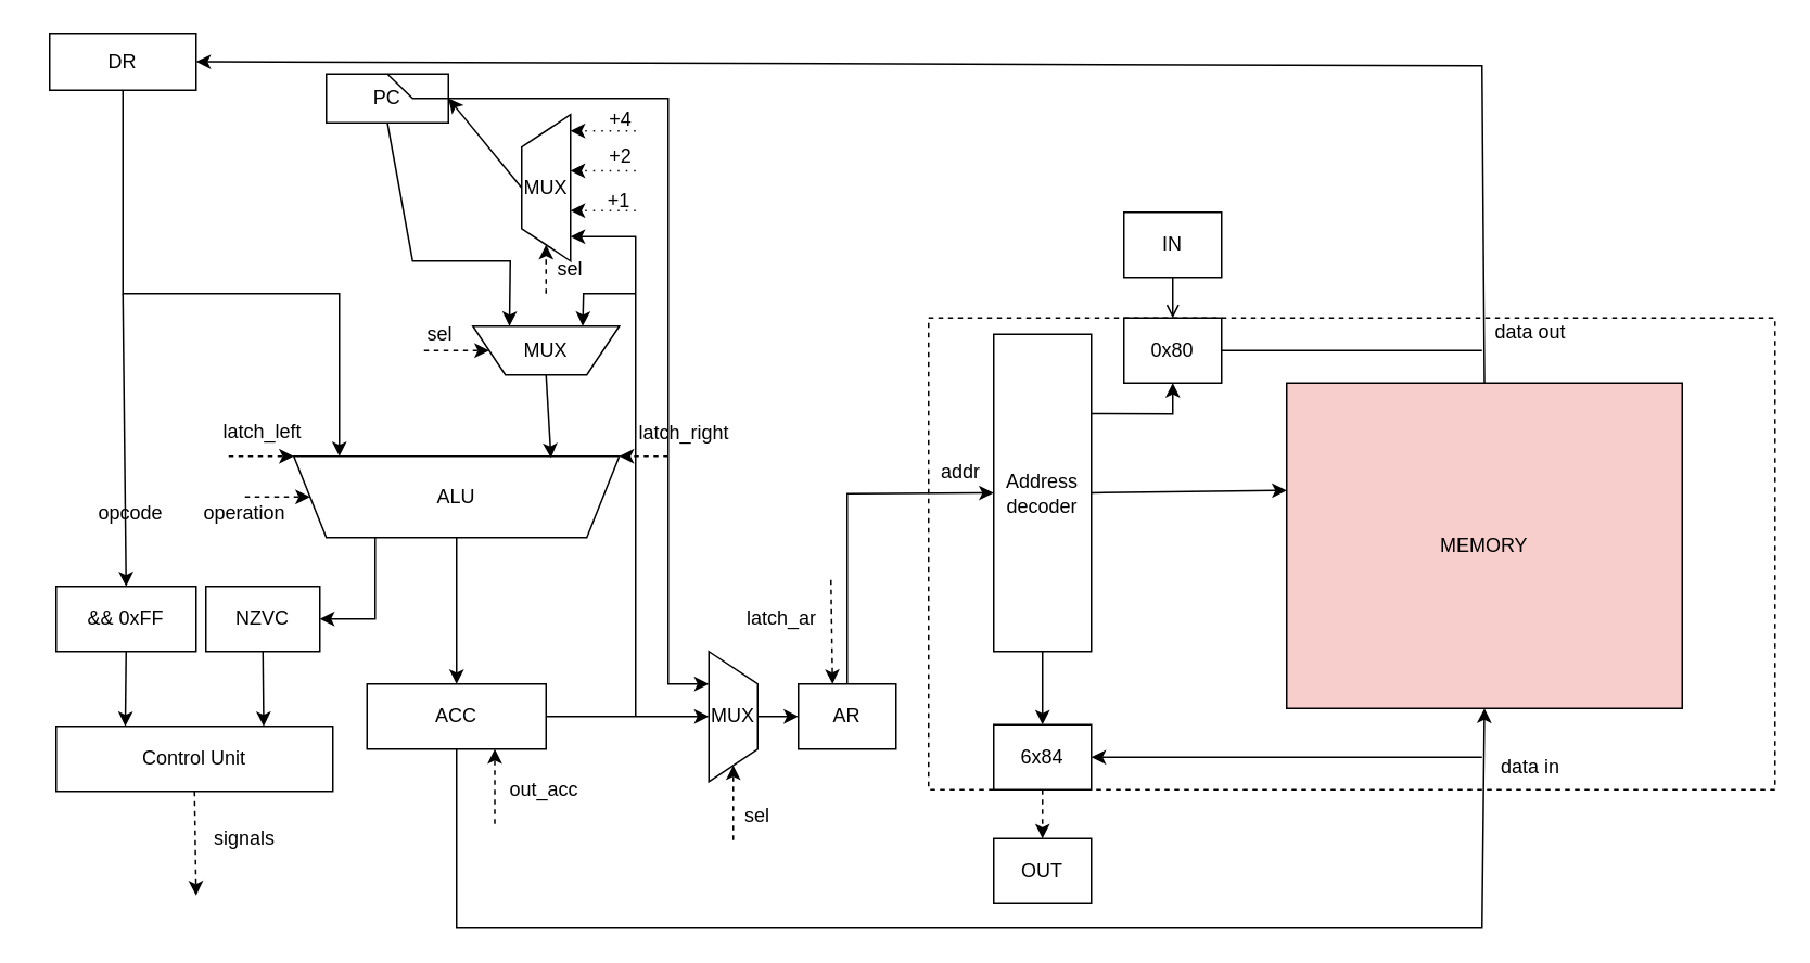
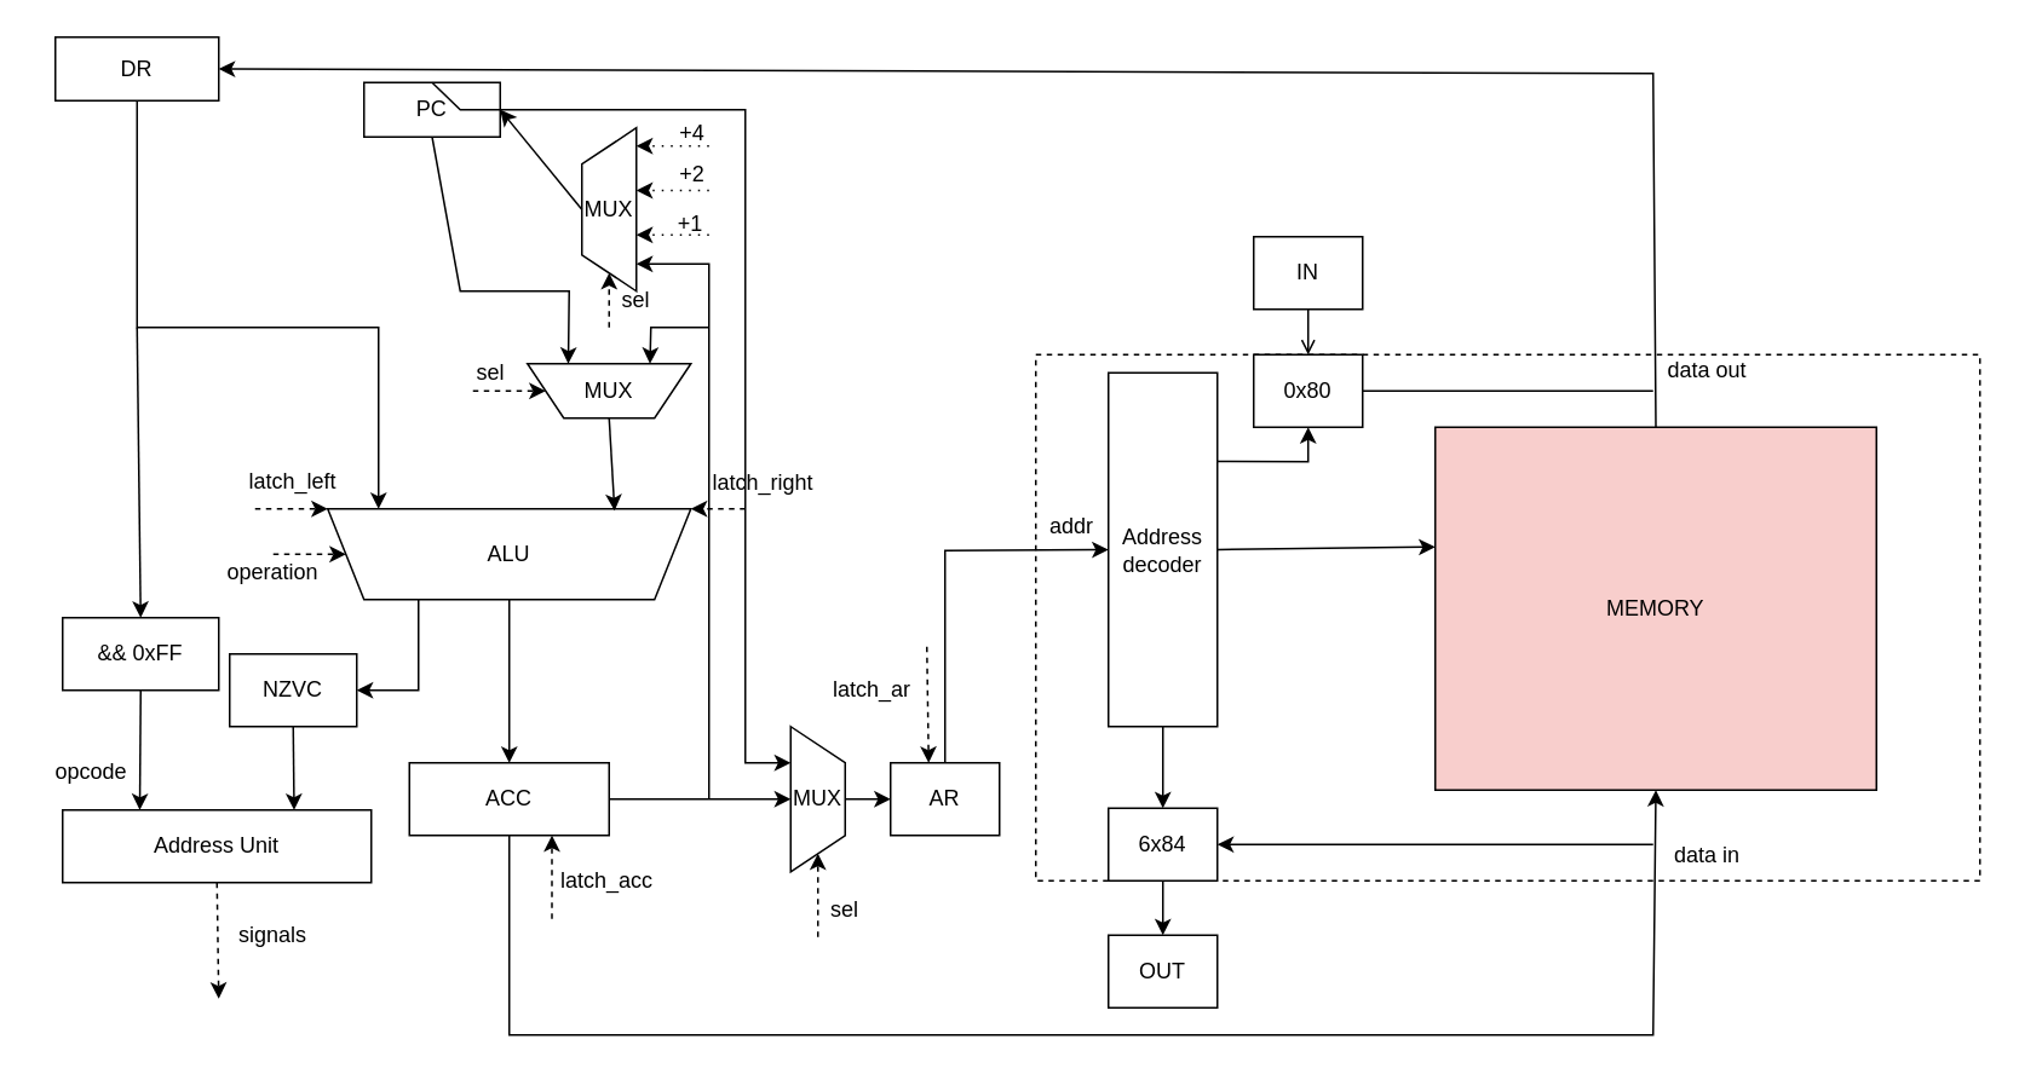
  <mxCell id="0" />
  <mxCell id="1" parent="0" />
  <mxCell id="2" value="ALU" style="shape=trapezoid;perimeter=trapezoidPerimeter;whiteSpace=wrap;html=1;fixedSize=1;horizontal=1;direction=west;" parent="1" vertex="1"><mxGeometry x="180" y="280" width="200" height="50" as="geometry" /></mxCell>
  <mxCell id="3" value="" style="endArrow=classic;html=1;rounded=0;entryX=0.86;entryY=1;entryDx=0;entryDy=0;exitX=0.5;exitY=1;exitDx=0;exitDy=0;entryPerimeter=0;" parent="1" source="35" target="2" edge="1"><mxGeometry width="50" height="50" relative="1" as="geometry"><mxPoint x="360" y="230" as="sourcePoint" /><mxPoint x="330" y="220" as="targetPoint" /><Array as="points"><mxPoint x="75" y="180" /><mxPoint x="208" y="180" /></Array></mxGeometry></mxCell>
  <mxCell id="4" value="ACC" style="rounded=0;whiteSpace=wrap;html=1;" parent="1" vertex="1"><mxGeometry x="225" y="420" width="110" height="40" as="geometry" /></mxCell>
  <mxCell id="5" value="" style="endArrow=classic;html=1;rounded=0;exitX=0.5;exitY=0;exitDx=0;exitDy=0;entryX=0.5;entryY=0;entryDx=0;entryDy=0;" parent="1" source="2" target="4" edge="1"><mxGeometry width="50" height="50" relative="1" as="geometry"><mxPoint x="390" y="280" as="sourcePoint" /><mxPoint x="390" y="323" as="targetPoint" /></mxGeometry></mxCell>
  <mxCell id="6" value="" style="rounded=0;whiteSpace=wrap;html=1;dashed=1;" parent="1" vertex="1"><mxGeometry x="570" y="195" width="520" height="290" as="geometry" /></mxCell>
  <mxCell id="7" value="0x80" style="rounded=0;whiteSpace=wrap;html=1;" parent="1" vertex="1"><mxGeometry x="690" y="195" width="60" height="40" as="geometry" /></mxCell>
  <mxCell id="8" value="6x84" style="rounded=0;whiteSpace=wrap;html=1;" parent="1" vertex="1"><mxGeometry x="610" y="445" width="60" height="40" as="geometry" /></mxCell>
- <mxCell id="9" value="" style="endArrow=classic;html=1;rounded=0;exitX=0.5;exitY=1;exitDx=0;exitDy=0;entryX=0.5;entryY=0;entryDx=0;entryDy=0;dashed=1;" parent="1" source="8" target="11" edge="1"><mxGeometry width="50" height="50" relative="1" as="geometry"><mxPoint x="940" y="345" as="sourcePoint" /><mxPoint x="930" y="315" as="targetPoint" /></mxGeometry></mxCell>
+ <mxCell id="9" value="" style="endArrow=classic;html=1;rounded=0;exitX=0.5;exitY=1;exitDx=0;exitDy=0;entryX=0.5;entryY=0;entryDx=0;entryDy=0;" parent="1" source="8" target="11" edge="1"><mxGeometry width="50" height="50" relative="1" as="geometry"><mxPoint x="940" y="345" as="sourcePoint" /><mxPoint x="930" y="315" as="targetPoint" /></mxGeometry></mxCell>
  <mxCell id="10" value="" style="endArrow=open;html=1;rounded=0;exitX=0.5;exitY=1;exitDx=0;exitDy=0;entryX=0.5;entryY=0;entryDx=0;entryDy=0;" parent="1" source="12" target="7" edge="1"><mxGeometry width="50" height="50" relative="1" as="geometry"><mxPoint x="930" y="365" as="sourcePoint" /><mxPoint x="720" y="155" as="targetPoint" /></mxGeometry></mxCell>
  <mxCell id="11" value="OUT" style="rounded=0;whiteSpace=wrap;html=1;" parent="1" vertex="1"><mxGeometry x="610" y="515" width="60" height="40" as="geometry" /></mxCell>
  <mxCell id="12" value="IN" style="rounded=0;whiteSpace=wrap;html=1;" parent="1" vertex="1"><mxGeometry x="690" y="130" width="60" height="40" as="geometry" /></mxCell>
  <mxCell id="13" value="operation" style="text;html=1;align=center;verticalAlign=middle;whiteSpace=wrap;rounded=0;" parent="1" vertex="1"><mxGeometry x="120" y="300" width="60" height="30" as="geometry" /></mxCell>
  <mxCell id="14" value="" style="endArrow=classic;html=1;rounded=0;entryX=1;entryY=0.5;entryDx=0;entryDy=0;dashed=1;" parent="1" target="2" edge="1"><mxGeometry width="50" height="50" relative="1" as="geometry"><mxPoint x="150" y="305" as="sourcePoint" /><mxPoint x="540" y="340" as="targetPoint" /></mxGeometry></mxCell>
  <mxCell id="15" value="Address decoder" style="rounded=0;whiteSpace=wrap;html=1;" parent="1" vertex="1"><mxGeometry x="610" y="205" width="60" height="195" as="geometry" /></mxCell>
  <mxCell id="16" value="" style="endArrow=classic;html=1;rounded=0;entryX=0.5;entryY=0;entryDx=0;entryDy=0;exitX=0.5;exitY=1;exitDx=0;exitDy=0;" parent="1" source="15" target="8" edge="1"><mxGeometry width="50" height="50" relative="1" as="geometry"><mxPoint x="790" y="365" as="sourcePoint" /><mxPoint x="570" y="325" as="targetPoint" /></mxGeometry></mxCell>
  <mxCell id="17" value="addr" style="text;html=1;align=center;verticalAlign=middle;whiteSpace=wrap;rounded=0;" parent="1" vertex="1"><mxGeometry x="560" y="275" width="60" height="30" as="geometry" /></mxCell>
  <mxCell id="18" value="data in" style="text;html=1;align=center;verticalAlign=middle;whiteSpace=wrap;rounded=0;" parent="1" vertex="1"><mxGeometry x="910" y="456" width="60" height="30" as="geometry" /></mxCell>
  <mxCell id="19" value="AR" style="rounded=0;whiteSpace=wrap;html=1;" parent="1" vertex="1"><mxGeometry x="490" y="420" width="60" height="40" as="geometry" /></mxCell>
  <mxCell id="20" style="edgeStyle=orthogonalEdgeStyle;rounded=0;orthogonalLoop=1;jettySize=auto;html=1;exitX=0.5;exitY=0;exitDx=0;exitDy=0;entryX=0;entryY=0.5;entryDx=0;entryDy=0;" parent="1" source="21" target="19" edge="1"><mxGeometry relative="1" as="geometry"><mxPoint x="520" y="560" as="targetPoint" /></mxGeometry></mxCell>
  <mxCell id="21" value="MUX" style="shape=trapezoid;perimeter=trapezoidPerimeter;whiteSpace=wrap;html=1;fixedSize=1;direction=south;" parent="1" vertex="1"><mxGeometry x="435" y="400" width="30" height="80" as="geometry" /></mxCell>
  <mxCell id="22" value="" style="endArrow=classic;html=1;rounded=0;exitX=0.5;exitY=0;exitDx=0;exitDy=0;entryX=0.21;entryY=0.98;entryDx=0;entryDy=0;entryPerimeter=0;" parent="1" source="24" target="2" edge="1"><mxGeometry width="50" height="50" relative="1" as="geometry"><mxPoint x="500" y="130" as="sourcePoint" /><mxPoint x="420" y="260" as="targetPoint" /></mxGeometry></mxCell>
  <mxCell id="23" value="" style="endArrow=classic;html=1;rounded=0;entryX=0.5;entryY=1;entryDx=0;entryDy=0;exitX=1;exitY=0.5;exitDx=0;exitDy=0;" parent="1" source="4" target="21" edge="1"><mxGeometry width="50" height="50" relative="1" as="geometry"><mxPoint x="410" y="440" as="sourcePoint" /><mxPoint x="540" y="340" as="targetPoint" /><Array as="points" /></mxGeometry></mxCell>
  <mxCell id="24" value="MUX" style="shape=trapezoid;perimeter=trapezoidPerimeter;whiteSpace=wrap;html=1;fixedSize=1;direction=west;" parent="1" vertex="1"><mxGeometry x="290" y="200" width="90" height="30" as="geometry" /></mxCell>
  <mxCell id="25" value="sel" style="text;html=1;align=center;verticalAlign=middle;whiteSpace=wrap;rounded=0;" parent="1" vertex="1"><mxGeometry x="435" y="486" width="60" height="30" as="geometry" /></mxCell>
  <mxCell id="26" value="" style="endArrow=classic;html=1;rounded=0;entryX=1;entryY=0.5;entryDx=0;entryDy=0;dashed=1;exitX=0.25;exitY=1;exitDx=0;exitDy=0;" parent="1" source="25" target="21" edge="1"><mxGeometry width="50" height="50" relative="1" as="geometry"><mxPoint x="435" y="530" as="sourcePoint" /><mxPoint x="540" y="340" as="targetPoint" /></mxGeometry></mxCell>
  <mxCell id="27" value="" style="endArrow=classic;html=1;rounded=0;entryX=1;entryY=0.5;entryDx=0;entryDy=0;dashed=1;" parent="1" target="24" edge="1"><mxGeometry width="50" height="50" relative="1" as="geometry"><mxPoint x="260" y="215" as="sourcePoint" /><mxPoint x="210" y="220.25" as="targetPoint" /></mxGeometry></mxCell>
  <mxCell id="28" value="sel" style="text;html=1;align=center;verticalAlign=middle;whiteSpace=wrap;rounded=0;" parent="1" vertex="1"><mxGeometry x="240" y="190" width="60" height="30" as="geometry" /></mxCell>
  <mxCell id="29" value="PC" style="rounded=0;whiteSpace=wrap;html=1;" parent="1" vertex="1"><mxGeometry x="200" y="45" width="75" height="30" as="geometry" /></mxCell>
  <mxCell id="30" value="" style="endArrow=classic;html=1;rounded=0;entryX=0.75;entryY=1;entryDx=0;entryDy=0;exitX=0.5;exitY=1;exitDx=0;exitDy=0;" parent="1" source="29" target="24" edge="1"><mxGeometry width="50" height="50" relative="1" as="geometry"><mxPoint x="320" y="170" as="sourcePoint" /><mxPoint x="540" y="340" as="targetPoint" /><Array as="points"><mxPoint x="253" y="160" /><mxPoint x="313" y="160" /></Array></mxGeometry></mxCell>
  <mxCell id="31" value="" style="endArrow=classic;html=1;rounded=0;exitX=0.5;exitY=0;exitDx=0;exitDy=0;entryX=0;entryY=0.5;entryDx=0;entryDy=0;" parent="1" source="19" target="15" edge="1"><mxGeometry width="50" height="50" relative="1" as="geometry"><mxPoint x="645" y="560" as="sourcePoint" /><mxPoint x="672" y="260" as="targetPoint" /><Array as="points"><mxPoint x="520" y="303" /></Array></mxGeometry></mxCell>
  <mxCell id="32" value="" style="endArrow=classic;html=1;rounded=0;exitX=1;exitY=0.5;exitDx=0;exitDy=0;entryX=0;entryY=0.33;entryDx=0;entryDy=0;entryPerimeter=0;" parent="1" source="15" target="33" edge="1"><mxGeometry width="50" height="50" relative="1" as="geometry"><mxPoint x="674" y="293" as="sourcePoint" /><mxPoint x="810" y="185" as="targetPoint" /><Array as="points" /></mxGeometry></mxCell>
  <mxCell id="33" value="MEMORY" style="rounded=0;whiteSpace=wrap;html=1;fillColor=#f8cecc;" parent="1" vertex="1"><mxGeometry x="790" y="235" width="243" height="200" as="geometry" /></mxCell>
  <mxCell id="34" value="" style="endArrow=classic;html=1;rounded=0;exitX=1;exitY=0.25;exitDx=0;exitDy=0;entryX=0.5;entryY=1;entryDx=0;entryDy=0;" parent="1" source="15" target="7" edge="1"><mxGeometry width="50" height="50" relative="1" as="geometry"><mxPoint x="710" y="415" as="sourcePoint" /><mxPoint x="720" y="245" as="targetPoint" /><Array as="points"><mxPoint x="720" y="254" /></Array></mxGeometry></mxCell>
  <mxCell id="35" value="DR" style="rounded=0;whiteSpace=wrap;html=1;" parent="1" vertex="1"><mxGeometry x="30" y="20" width="90" height="35" as="geometry" /></mxCell>
- <mxCell id="36" value="Control Unit" style="rounded=0;whiteSpace=wrap;html=1;" parent="1" vertex="1"><mxGeometry x="34" y="446" width="170" height="40" as="geometry" /></mxCell>
- <mxCell id="37" value="&amp;amp;&amp;amp; 0xFF" style="rounded=0;whiteSpace=wrap;html=1;" parent="1" vertex="1"><mxGeometry x="34" y="360" width="86" height="40" as="geometry" /></mxCell>
+ <mxCell id="36" value="Address Unit" style="rounded=0;whiteSpace=wrap;html=1;" parent="1" vertex="1"><mxGeometry x="34" y="446" width="170" height="40" as="geometry" /></mxCell>
+ <mxCell id="37" value="&amp;amp;&amp;amp; 0xFF" style="rounded=0;whiteSpace=wrap;html=1;" parent="1" vertex="1"><mxGeometry x="34" y="340" width="86" height="40" as="geometry" /></mxCell>
  <mxCell id="38" value="" style="endArrow=classic;html=1;rounded=0;entryX=0.5;entryY=0;entryDx=0;entryDy=0;" parent="1" target="37" edge="1"><mxGeometry width="50" height="50" relative="1" as="geometry"><mxPoint x="75" y="180" as="sourcePoint" /><mxPoint x="395" y="-30" as="targetPoint" /><Array as="points" /></mxGeometry></mxCell>
  <mxCell id="39" value="" style="endArrow=classic;html=1;rounded=0;exitX=0.5;exitY=1;exitDx=0;exitDy=0;entryX=0.25;entryY=0;entryDx=0;entryDy=0;" parent="1" source="37" target="36" edge="1"><mxGeometry width="50" height="50" relative="1" as="geometry"><mxPoint x="485" y="180" as="sourcePoint" /><mxPoint x="535" y="130" as="targetPoint" /></mxGeometry></mxCell>
  <mxCell id="40" value="" style="endArrow=classic;html=1;rounded=0;exitX=0.5;exitY=0;exitDx=0;exitDy=0;entryX=1;entryY=0.5;entryDx=0;entryDy=0;" parent="1" source="33" target="35" edge="1"><mxGeometry width="50" height="50" relative="1" as="geometry"><mxPoint x="490" y="270" as="sourcePoint" /><mxPoint x="540" y="220" as="targetPoint" /><Array as="points"><mxPoint x="910" y="40" /></Array></mxGeometry></mxCell>
  <mxCell id="41" value="" style="endArrow=classic;html=1;rounded=0;entryX=1;entryY=0.5;entryDx=0;entryDy=0;" parent="1" target="8" edge="1"><mxGeometry width="50" height="50" relative="1" as="geometry"><mxPoint x="910" y="465" as="sourcePoint" /><mxPoint x="585" y="475" as="targetPoint" /><Array as="points" /></mxGeometry></mxCell>
  <mxCell id="42" value="" style="endArrow=none;html=1;rounded=0;exitX=1;exitY=0.5;exitDx=0;exitDy=0;" parent="1" source="7" edge="1"><mxGeometry width="50" height="50" relative="1" as="geometry"><mxPoint x="520" y="255" as="sourcePoint" /><mxPoint x="910" y="215" as="targetPoint" /></mxGeometry></mxCell>
  <mxCell id="43" value="data out" style="text;html=1;align=center;verticalAlign=middle;whiteSpace=wrap;rounded=0;" parent="1" vertex="1"><mxGeometry x="910" y="189" width="60" height="30" as="geometry" /></mxCell>
  <mxCell id="44" value="" style="endArrow=classic;html=1;rounded=0;exitX=0.5;exitY=1;exitDx=0;exitDy=0;dashed=1;" parent="1" source="36" edge="1"><mxGeometry width="50" height="50" relative="1" as="geometry"><mxPoint x="485" y="180" as="sourcePoint" /><mxPoint x="120" y="550" as="targetPoint" /></mxGeometry></mxCell>
  <mxCell id="45" value="signals" style="text;html=1;align=center;verticalAlign=middle;whiteSpace=wrap;rounded=0;" parent="1" vertex="1"><mxGeometry x="120" y="500" width="60" height="30" as="geometry" /></mxCell>
  <mxCell id="46" value="" style="endArrow=classic;html=1;rounded=0;entryX=1;entryY=0.5;entryDx=0;entryDy=0;" parent="1" edge="1"><mxGeometry width="50" height="50" relative="1" as="geometry"><mxPoint x="390" y="440" as="sourcePoint" /><mxPoint x="350" y="145" as="targetPoint" /><Array as="points"><mxPoint x="390" y="145" /></Array></mxGeometry></mxCell>
  <mxCell id="47" value="" style="endArrow=classic;html=1;rounded=0;entryX=0.25;entryY=1;entryDx=0;entryDy=0;" parent="1" target="24" edge="1"><mxGeometry width="50" height="50" relative="1" as="geometry"><mxPoint x="390" y="180" as="sourcePoint" /><mxPoint x="540" y="220" as="targetPoint" /><Array as="points"><mxPoint x="358" y="180" /></Array></mxGeometry></mxCell>
  <mxCell id="48" value="" style="endArrow=classic;html=1;rounded=0;exitX=0.5;exitY=0;exitDx=0;exitDy=0;entryX=0.25;entryY=1;entryDx=0;entryDy=0;" parent="1" source="29" target="21" edge="1"><mxGeometry width="50" height="50" relative="1" as="geometry"><mxPoint x="490" y="270" as="sourcePoint" /><mxPoint x="540" y="220" as="targetPoint" /><Array as="points"><mxPoint x="253" y="60" /><mxPoint x="410" y="60" /><mxPoint x="410" y="420" /></Array></mxGeometry></mxCell>
  <mxCell id="49" value="MUX" style="shape=trapezoid;perimeter=trapezoidPerimeter;whiteSpace=wrap;html=1;fixedSize=1;direction=north;" parent="1" vertex="1"><mxGeometry x="320" y="70" width="30" height="90" as="geometry" /></mxCell>
  <mxCell id="50" value="" style="endArrow=classic;html=1;rounded=0;exitX=0.5;exitY=0;exitDx=0;exitDy=0;entryX=1;entryY=0.5;entryDx=0;entryDy=0;" parent="1" source="49" target="29" edge="1"><mxGeometry width="50" height="50" relative="1" as="geometry"><mxPoint x="460" y="240" as="sourcePoint" /><mxPoint x="540" y="220" as="targetPoint" /></mxGeometry></mxCell>
  <mxCell id="51" value="sel" style="text;html=1;align=center;verticalAlign=middle;whiteSpace=wrap;rounded=0;" parent="1" vertex="1"><mxGeometry x="320" y="150" width="60" height="30" as="geometry" /></mxCell>
  <mxCell id="52" value="" style="endArrow=classic;html=1;rounded=0;entryX=0.25;entryY=0;entryDx=0;entryDy=0;dashed=1;exitX=0.25;exitY=1;exitDx=0;exitDy=0;" parent="1" source="51" target="51" edge="1"><mxGeometry width="50" height="50" relative="1" as="geometry"><mxPoint x="510" y="546" as="sourcePoint" /><mxPoint x="510" y="500" as="targetPoint" /></mxGeometry></mxCell>
  <mxCell id="53" value="" style="endArrow=classic;html=1;rounded=0;dashed=1;dashPattern=1 4;" parent="1" edge="1"><mxGeometry width="50" height="50" relative="1" as="geometry"><mxPoint x="390" y="129" as="sourcePoint" /><mxPoint x="350" y="129" as="targetPoint" /></mxGeometry></mxCell>
  <mxCell id="54" value="+1" style="text;html=1;align=center;verticalAlign=middle;whiteSpace=wrap;rounded=0;" parent="1" vertex="1"><mxGeometry x="350" y="108" width="60" height="30" as="geometry" /></mxCell>
  <mxCell id="55" value="" style="endArrow=classic;html=1;rounded=0;dashed=1;dashPattern=1 4;" parent="1" edge="1"><mxGeometry width="50" height="50" relative="1" as="geometry"><mxPoint x="390" y="104.5" as="sourcePoint" /><mxPoint x="350" y="104.5" as="targetPoint" /></mxGeometry></mxCell>
  <mxCell id="56" value="" style="endArrow=classic;html=1;rounded=0;dashed=1;dashPattern=1 4;" parent="1" edge="1"><mxGeometry width="50" height="50" relative="1" as="geometry"><mxPoint x="390" y="80" as="sourcePoint" /><mxPoint x="350" y="80" as="targetPoint" /></mxGeometry></mxCell>
  <mxCell id="57" value="+2" style="text;html=1;align=center;verticalAlign=middle;whiteSpace=wrap;rounded=0;" parent="1" vertex="1"><mxGeometry x="351" y="81" width="60" height="30" as="geometry" /></mxCell>
  <mxCell id="58" value="+4" style="text;html=1;align=center;verticalAlign=middle;whiteSpace=wrap;rounded=0;" parent="1" vertex="1"><mxGeometry x="351" y="58" width="60" height="30" as="geometry" /></mxCell>
  <mxCell id="59" value="NZVC" style="rounded=0;whiteSpace=wrap;html=1;" parent="1" vertex="1"><mxGeometry x="126" y="360" width="70" height="40" as="geometry" /></mxCell>
  <mxCell id="60" value="" style="endArrow=classic;html=1;rounded=0;exitX=0.5;exitY=1;exitDx=0;exitDy=0;entryX=0.75;entryY=0;entryDx=0;entryDy=0;" parent="1" source="59" target="36" edge="1"><mxGeometry width="50" height="50" relative="1" as="geometry"><mxPoint x="490" y="270" as="sourcePoint" /><mxPoint x="540" y="220" as="targetPoint" /></mxGeometry></mxCell>
  <mxCell id="61" value="" style="endArrow=classic;html=1;rounded=0;exitX=0.75;exitY=0;exitDx=0;exitDy=0;entryX=1;entryY=0.5;entryDx=0;entryDy=0;" parent="1" source="2" target="59" edge="1"><mxGeometry width="50" height="50" relative="1" as="geometry"><mxPoint x="230" y="340" as="sourcePoint" /><mxPoint x="540" y="220" as="targetPoint" /><Array as="points"><mxPoint x="230" y="380" /></Array></mxGeometry></mxCell>
  <mxCell id="62" value="" style="endArrow=classic;html=1;rounded=0;exitX=0.5;exitY=1;exitDx=0;exitDy=0;entryX=0.5;entryY=1;entryDx=0;entryDy=0;" parent="1" source="4" target="33" edge="1"><mxGeometry width="50" height="50" relative="1" as="geometry"><mxPoint x="308" y="460" as="sourcePoint" /><mxPoint x="680" y="570" as="targetPoint" /><Array as="points"><mxPoint x="280" y="570" /><mxPoint x="910" y="570" /></Array></mxGeometry></mxCell>
  <mxCell id="63" value="latch_left" style="text;html=1;align=center;verticalAlign=middle;whiteSpace=wrap;rounded=0;" vertex="1" parent="1"><mxGeometry x="131" y="250" width="60" height="30" as="geometry" /></mxCell>
  <mxCell id="64" value="" style="endArrow=classic;html=1;rounded=0;entryX=1;entryY=0.5;entryDx=0;entryDy=0;dashed=1;" edge="1" parent="1"><mxGeometry width="50" height="50" relative="1" as="geometry"><mxPoint x="140" y="280" as="sourcePoint" /><mxPoint x="180" y="280" as="targetPoint" /></mxGeometry></mxCell>
  <mxCell id="65" value="" style="endArrow=classic;html=1;rounded=0;dashed=1;" edge="1" parent="1"><mxGeometry width="50" height="50" relative="1" as="geometry"><mxPoint x="410" y="280" as="sourcePoint" /><mxPoint x="380" y="280" as="targetPoint" /></mxGeometry></mxCell>
  <mxCell id="66" value="latch_right" style="text;html=1;align=center;verticalAlign=middle;whiteSpace=wrap;rounded=0;" vertex="1" parent="1"><mxGeometry x="390" y="251" width="60" height="30" as="geometry" /></mxCell>
  <mxCell id="67" value="latch_ar" style="text;html=1;align=center;verticalAlign=middle;whiteSpace=wrap;rounded=0;" vertex="1" parent="1"><mxGeometry x="450" y="365" width="60" height="30" as="geometry" /></mxCell>
  <mxCell id="68" value="" style="endArrow=classic;html=1;rounded=0;exitX=0.5;exitY=1;exitDx=0;exitDy=0;dashed=1;" edge="1" parent="1"><mxGeometry width="50" height="50" relative="1" as="geometry"><mxPoint x="510" y="356" as="sourcePoint" /><mxPoint x="511" y="420" as="targetPoint" /></mxGeometry></mxCell>
  <mxCell id="69" value="" style="endArrow=classic;html=1;rounded=0;entryX=1;entryY=0.5;entryDx=0;entryDy=0;dashed=1;exitX=0.25;exitY=1;exitDx=0;exitDy=0;" edge="1" parent="1"><mxGeometry width="50" height="50" relative="1" as="geometry"><mxPoint x="303.5" y="506" as="sourcePoint" /><mxPoint x="303.5" y="460" as="targetPoint" /></mxGeometry></mxCell>
- <mxCell id="70" value="out_acc" style="text;html=1;align=center;verticalAlign=middle;whiteSpace=wrap;rounded=0;" vertex="1" parent="1"><mxGeometry x="304" y="470" width="60" height="30" as="geometry" /></mxCell>
- <mxCell id="71" value="opcode" style="text;html=1;align=center;verticalAlign=middle;whiteSpace=wrap;rounded=0;" vertex="1" parent="1"><mxGeometry x="50" y="300" width="60" height="30" as="geometry" /></mxCell>
+ <mxCell id="70" value="latch_acc" style="text;html=1;align=center;verticalAlign=middle;whiteSpace=wrap;rounded=0;" vertex="1" parent="1"><mxGeometry x="304" y="470" width="60" height="30" as="geometry" /></mxCell>
+ <mxCell id="71" value="opcode" style="text;html=1;align=center;verticalAlign=middle;whiteSpace=wrap;rounded=0;" vertex="1" parent="1"><mxGeometry x="20" y="410" width="60" height="30" as="geometry" /></mxCell>
